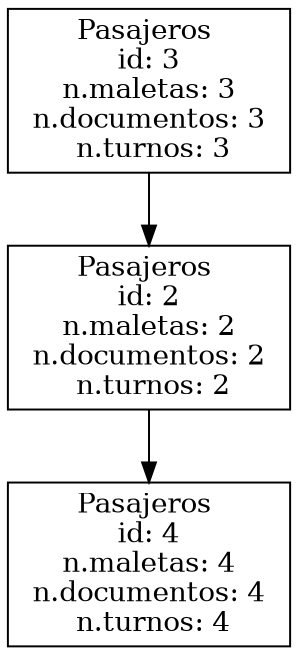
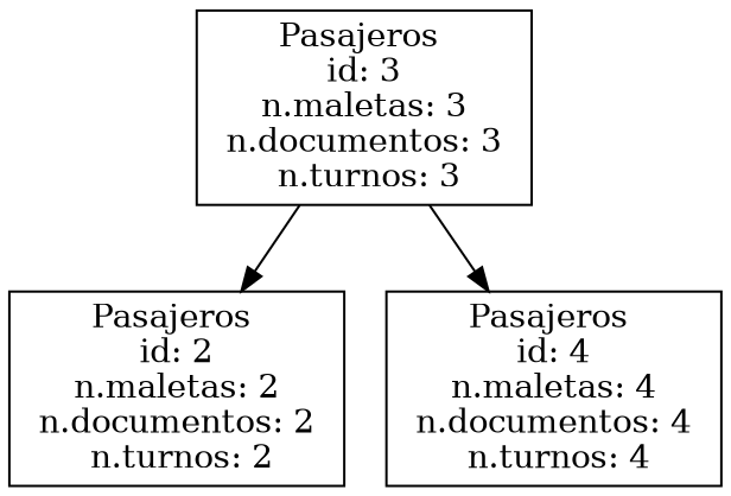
  digraph {
    node [shape=record]
    n1 [label="Pasajeros \n id: 2 \n n.maletas: 2 \n n.documentos: 2 \n n.turnos: 2"]
    n2 [label="Pasajeros \n id: 3 \n n.maletas: 3 \n n.documentos: 3 \n n.turnos: 3"]
    n3 [label="Pasajeros \n id: 4 \n n.maletas: 4 \n n.documentos: 4 \n n.turnos: 4"]
    n2 -> n1
-   n1 -> n3
+   n2 -> n3
  }
